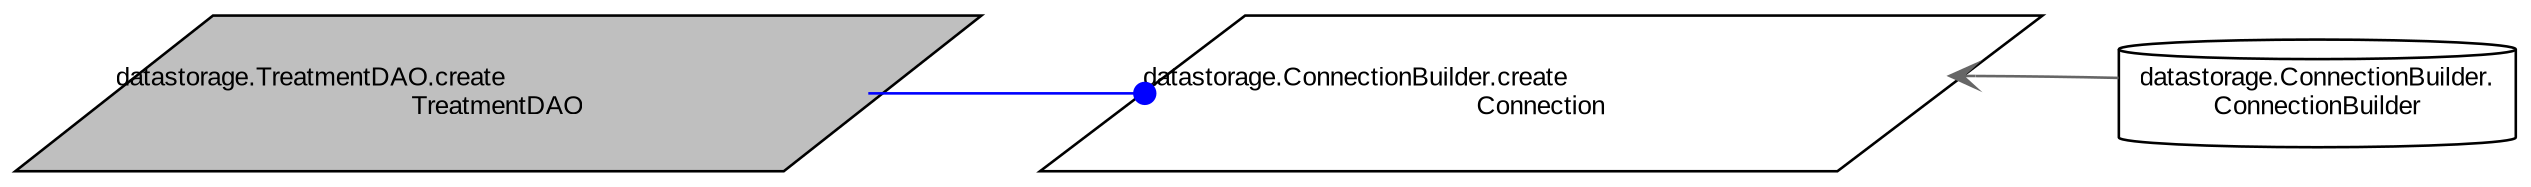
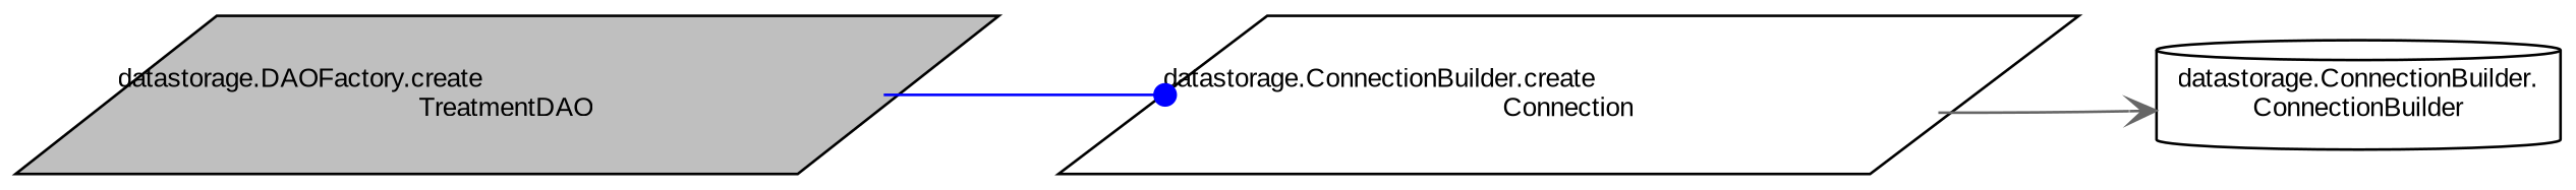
  digraph {
    fontname="Liberation Sans"
    rankdir=LR
    node [color=black fillcolor=white fontname="Liberation Sans" fontsize=10 shape=parallelogram style=filled]
    edge [fontname="Liberation Sans" fontsize=10 labelfontname=Helvetica labelfontsize=10 style=solid]
-   n1 [fillcolor=grey75 fontcolor=black height=0.2 label="datastorage.TreatmentDAO.create\lTreatmentDAO" width=0.4]
+   n1 [fillcolor=grey75 fontcolor=black height=0.2 label="datastorage.DAOFactory.create\lTreatmentDAO" width=0.4]
    n2 [height=0.2 label="datastorage.ConnectionBuilder.create\lConnection" width=0.4]
    n3 [height=0.2 label="datastorage.ConnectionBuilder.\lConnectionBuilder" shape=cylinder width=0.4]
    n1 -> n2 [arrowhead=dot color=blue]
-   n3 -> n2 [arrowhead=vee color=gray40]
+   n2 -> n3 [arrowhead=vee color=gray40]
  }
